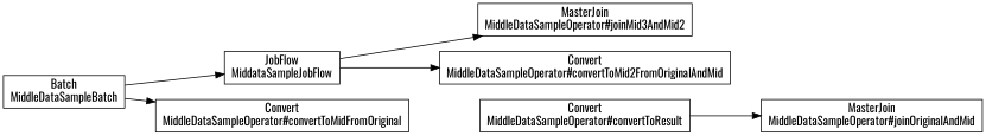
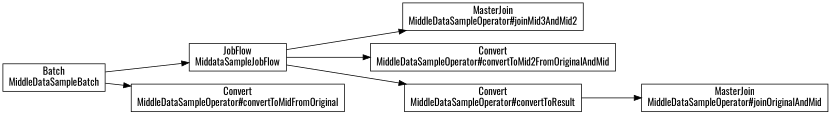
  digraph {
    fontname=Oswald
    rankdir=LR
    node [fontname=Oswald shape=box]
    edge [fontname=Oswald]
    n1 [label="Batch\nMiddleDataSampleBatch"]
    n2 [label="JobFlow\nMiddataSampleJobFlow"]
    n3 [label="Convert\nMiddleDataSampleOperator#convertToMidFromOriginal"]
    n4 [label="MasterJoin\nMiddleDataSampleOperator#joinMid3AndMid2"]
    n5 [label="Convert\nMiddleDataSampleOperator#convertToMid2FromOriginalAndMid"]
    n6 [label="Convert\nMiddleDataSampleOperator#convertToResult"]
    n7 [label="MasterJoin\nMiddleDataSampleOperator#joinOriginalAndMid"]
    n1 -> n2
    n1 -> n3
    n2 -> n4
    n2 -> n5
+   n2 -> n6
    n6 -> n7
  }
